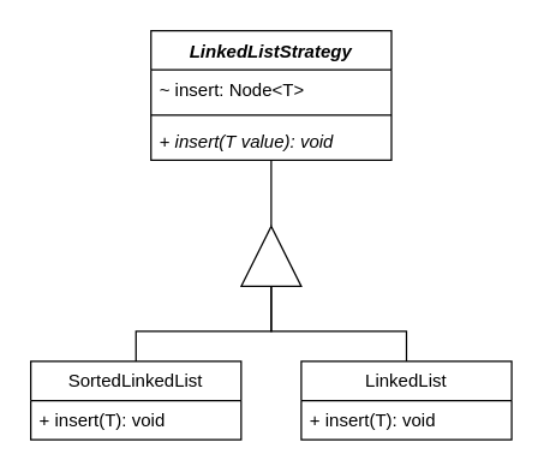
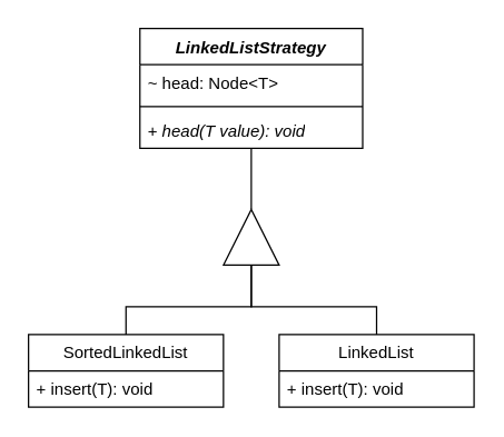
  <mxCell id="0" />
  <mxCell id="1" parent="0" />
  <mxCell id="2" value="&lt;i&gt;LinkedListStrategy&lt;/i&gt;" style="swimlane;fontStyle=1;align=center;verticalAlign=top;childLayout=stackLayout;horizontal=1;startSize=26;horizontalStack=0;resizeParent=1;resizeParentMax=0;resizeLast=0;collapsible=1;marginBottom=0;whiteSpace=wrap;html=1;" vertex="1" parent="1"><mxGeometry x="100" y="20" width="160" height="86" as="geometry" /></mxCell>
- <mxCell id="3" value="~ insert: Node&amp;lt;T&amp;gt;" style="text;strokeColor=none;fillColor=none;align=left;verticalAlign=top;spacingLeft=4;spacingRight=4;overflow=hidden;rotatable=0;points=[[0,0.5],[1,0.5]];portConstraint=eastwest;whiteSpace=wrap;html=1;" vertex="1" parent="2"><mxGeometry y="26" width="160" height="26" as="geometry" /></mxCell>
+ <mxCell id="3" value="~ head: Node&amp;lt;T&amp;gt;" style="text;strokeColor=none;fillColor=none;align=left;verticalAlign=top;spacingLeft=4;spacingRight=4;overflow=hidden;rotatable=0;points=[[0,0.5],[1,0.5]];portConstraint=eastwest;whiteSpace=wrap;html=1;" vertex="1" parent="2"><mxGeometry y="26" width="160" height="26" as="geometry" /></mxCell>
  <mxCell id="4" value="" style="line;strokeWidth=1;fillColor=none;align=left;verticalAlign=middle;spacingTop=-1;spacingLeft=3;spacingRight=3;rotatable=0;labelPosition=right;points=[];portConstraint=eastwest;strokeColor=inherit;" vertex="1" parent="2"><mxGeometry y="52" width="160" height="8" as="geometry" /></mxCell>
- <mxCell id="5" value="+ &lt;i&gt;insert(T value): void&lt;/i&gt;" style="text;strokeColor=none;fillColor=none;align=left;verticalAlign=top;spacingLeft=4;spacingRight=4;overflow=hidden;rotatable=0;points=[[0,0.5],[1,0.5]];portConstraint=eastwest;whiteSpace=wrap;html=1;" vertex="1" parent="2"><mxGeometry y="60" width="160" height="26" as="geometry" /></mxCell>
+ <mxCell id="5" value="+ &lt;i&gt;head(T value): void&lt;/i&gt;" style="text;strokeColor=none;fillColor=none;align=left;verticalAlign=top;spacingLeft=4;spacingRight=4;overflow=hidden;rotatable=0;points=[[0,0.5],[1,0.5]];portConstraint=eastwest;whiteSpace=wrap;html=1;" vertex="1" parent="2"><mxGeometry y="60" width="160" height="26" as="geometry" /></mxCell>
  <mxCell id="6" style="edgeStyle=orthogonalEdgeStyle;rounded=0;orthogonalLoop=1;jettySize=auto;html=1;entryX=0.5;entryY=1;entryDx=0;entryDy=0;endArrow=none;endFill=0;" edge="1" parent="1" source="7" target="2"><mxGeometry relative="1" as="geometry" /></mxCell>
  <mxCell id="7" value="" style="triangle;whiteSpace=wrap;html=1;rotation=-90;" vertex="1" parent="1"><mxGeometry x="160" y="150" width="40" height="40" as="geometry" /></mxCell>
  <mxCell id="8" style="edgeStyle=orthogonalEdgeStyle;rounded=0;orthogonalLoop=1;jettySize=auto;html=1;entryX=0;entryY=0.5;entryDx=0;entryDy=0;endArrow=none;endFill=0;" edge="1" parent="1" source="9" target="7"><mxGeometry relative="1" as="geometry"><Array as="points"><mxPoint x="90" y="220" /><mxPoint x="180" y="220" /></Array></mxGeometry></mxCell>
  <mxCell id="9" value="&lt;div&gt;SortedLinkedList&lt;/div&gt;" style="swimlane;fontStyle=0;childLayout=stackLayout;horizontal=1;startSize=26;fillColor=none;horizontalStack=0;resizeParent=1;resizeParentMax=0;resizeLast=0;collapsible=1;marginBottom=0;whiteSpace=wrap;html=1;" vertex="1" parent="1"><mxGeometry x="20" y="240" width="140" height="52" as="geometry" /></mxCell>
  <mxCell id="10" value="+ insert(T): void" style="text;strokeColor=none;fillColor=none;align=left;verticalAlign=top;spacingLeft=4;spacingRight=4;overflow=hidden;rotatable=0;points=[[0,0.5],[1,0.5]];portConstraint=eastwest;whiteSpace=wrap;html=1;" vertex="1" parent="9"><mxGeometry y="26" width="140" height="26" as="geometry" /></mxCell>
  <mxCell id="11" style="edgeStyle=orthogonalEdgeStyle;rounded=0;orthogonalLoop=1;jettySize=auto;html=1;endArrow=none;endFill=0;" edge="1" parent="1" source="12" target="7"><mxGeometry relative="1" as="geometry"><Array as="points"><mxPoint x="270" y="220" /><mxPoint x="180" y="220" /></Array></mxGeometry></mxCell>
  <mxCell id="12" value="&lt;div&gt;LinkedList&lt;/div&gt;" style="swimlane;fontStyle=0;childLayout=stackLayout;horizontal=1;startSize=26;fillColor=none;horizontalStack=0;resizeParent=1;resizeParentMax=0;resizeLast=0;collapsible=1;marginBottom=0;whiteSpace=wrap;html=1;" vertex="1" parent="1"><mxGeometry x="200" y="240" width="140" height="52" as="geometry" /></mxCell>
  <mxCell id="13" value="+ insert(T): void" style="text;strokeColor=none;fillColor=none;align=left;verticalAlign=top;spacingLeft=4;spacingRight=4;overflow=hidden;rotatable=0;points=[[0,0.5],[1,0.5]];portConstraint=eastwest;whiteSpace=wrap;html=1;" vertex="1" parent="12"><mxGeometry y="26" width="140" height="26" as="geometry" /></mxCell>
